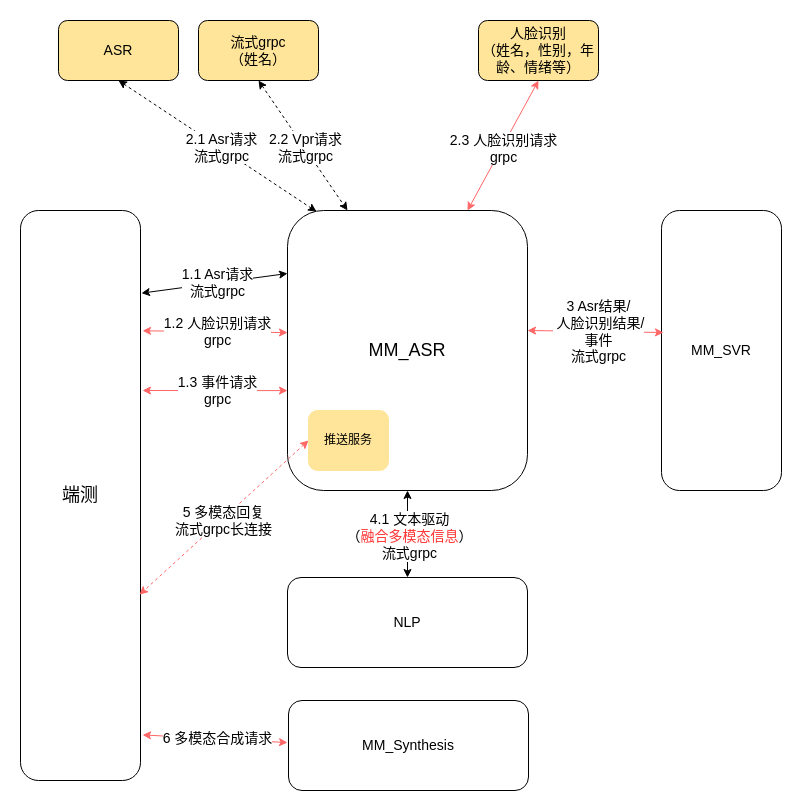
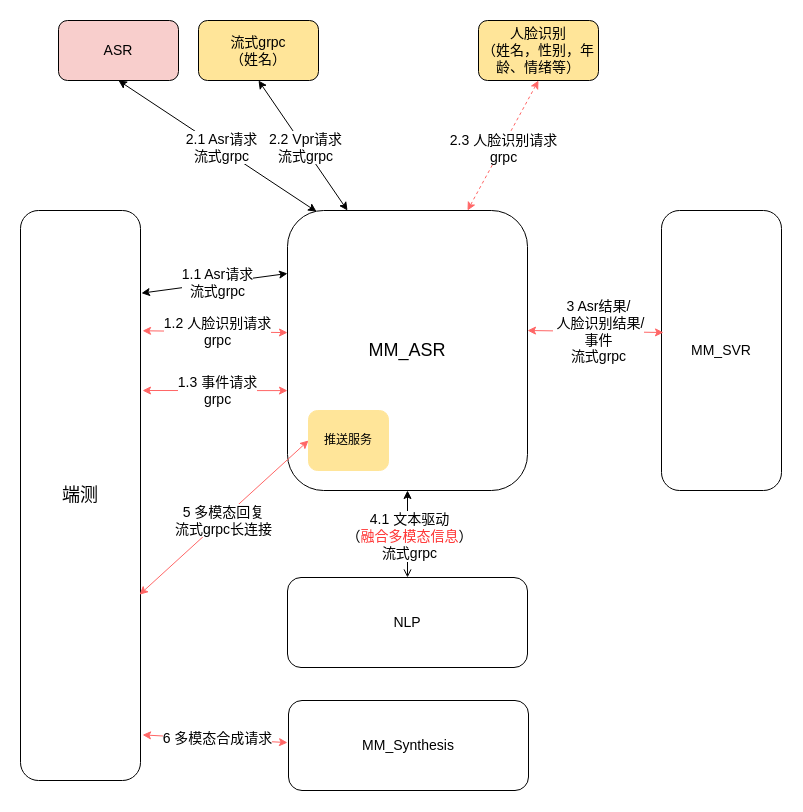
  <mxCell id="0" />
  <mxCell id="1" parent="0" />
  <mxCell id="2" value="&lt;font style=&quot;font-size: 18px&quot;&gt;端测&lt;/font&gt;" style="rounded=1;whiteSpace=wrap;html=1;" vertex="1" parent="1"><mxGeometry x="20" y="210" width="120" height="570" as="geometry" /></mxCell>
  <mxCell id="3" value="&lt;font style=&quot;font-size: 18px&quot;&gt;MM_ASR&lt;/font&gt;" style="rounded=1;whiteSpace=wrap;html=1;" vertex="1" parent="1"><mxGeometry x="287" y="210" width="240" height="280" as="geometry" /></mxCell>
  <mxCell id="4" value="&lt;font style=&quot;font-size: 14px&quot;&gt;MM_SVR&lt;/font&gt;" style="rounded=1;whiteSpace=wrap;html=1;" vertex="1" parent="1"><mxGeometry x="661" y="210" width="120" height="280" as="geometry" /></mxCell>
  <mxCell id="5" value="" style="endArrow=classic;startArrow=classic;html=1;exitX=1.008;exitY=0.145;exitDx=0;exitDy=0;exitPerimeter=0;" edge="1" parent="1" source="2"><mxGeometry width="50" height="50" relative="1" as="geometry"><mxPoint x="171" y="272.8" as="sourcePoint" /><mxPoint x="287" y="273" as="targetPoint" /></mxGeometry></mxCell>
  <mxCell id="6" value="&lt;font style=&quot;font-size: 14px&quot;&gt;1.1 Asr请求&lt;br&gt;流式grpc&lt;/font&gt;" style="edgeLabel;html=1;align=center;verticalAlign=middle;resizable=0;points=[];" vertex="1" connectable="0" parent="5"><mxGeometry x="0.027" y="1" relative="1" as="geometry"><mxPoint as="offset" /></mxGeometry></mxCell>
  <mxCell id="7" value="" style="endArrow=classic;startArrow=classic;html=1;strokeColor=#FF6666;exitX=1.017;exitY=0.211;exitDx=0;exitDy=0;exitPerimeter=0;" edge="1" parent="1" source="2"><mxGeometry width="50" height="50" relative="1" as="geometry"><mxPoint x="145" y="332" as="sourcePoint" /><mxPoint x="287" y="332.1" as="targetPoint" /></mxGeometry></mxCell>
  <mxCell id="8" value="&lt;font style=&quot;font-size: 14px&quot;&gt;1.2 人脸识别请求&lt;br&gt;grpc&lt;/font&gt;" style="edgeLabel;html=1;align=center;verticalAlign=middle;resizable=0;points=[];" vertex="1" connectable="0" parent="7"><mxGeometry x="0.027" y="1" relative="1" as="geometry"><mxPoint as="offset" /></mxGeometry></mxCell>
  <mxCell id="9" value="" style="endArrow=classic;startArrow=classic;html=1;strokeColor=#FF6666;" edge="1" parent="1"><mxGeometry width="50" height="50" relative="1" as="geometry"><mxPoint x="142" y="390" as="sourcePoint" /><mxPoint x="287" y="390.1" as="targetPoint" /></mxGeometry></mxCell>
  <mxCell id="10" value="&lt;font style=&quot;font-size: 14px&quot;&gt;1.3 事件请求&lt;br&gt;grpc&lt;/font&gt;" style="edgeLabel;html=1;align=center;verticalAlign=middle;resizable=0;points=[];" vertex="1" connectable="0" parent="9"><mxGeometry x="0.027" y="1" relative="1" as="geometry"><mxPoint as="offset" /></mxGeometry></mxCell>
- <mxCell id="11" value="&lt;font style=&quot;font-size: 14px&quot;&gt;ASR&lt;/font&gt;" style="rounded=1;whiteSpace=wrap;html=1;fillColor=#FFE599;" vertex="1" parent="1"><mxGeometry x="58" y="20" width="120" height="60" as="geometry" /></mxCell>
+ <mxCell id="11" value="&lt;font style=&quot;font-size: 14px&quot;&gt;ASR&lt;/font&gt;" style="rounded=1;whiteSpace=wrap;html=1;fillColor=#f8cecc;" vertex="1" parent="1"><mxGeometry x="58" y="20" width="120" height="60" as="geometry" /></mxCell>
  <mxCell id="12" value="&lt;font style=&quot;font-size: 14px&quot;&gt;流式grpc&lt;br&gt;（姓名）&lt;/font&gt;" style="rounded=1;whiteSpace=wrap;html=1;fillColor=#FFE599;" vertex="1" parent="1"><mxGeometry x="198" y="20" width="120" height="60" as="geometry" /></mxCell>
  <mxCell id="13" value="&lt;font style=&quot;font-size: 14px&quot;&gt;人脸识别&lt;br&gt;（姓名，性别，年龄、情绪等）&lt;/font&gt;" style="rounded=1;whiteSpace=wrap;html=1;fillColor=#FFE599;" vertex="1" parent="1"><mxGeometry x="478" y="20" width="120" height="60" as="geometry" /></mxCell>
- <mxCell id="14" value="" style="endArrow=classic;startArrow=classic;html=1;exitX=0.5;exitY=1;exitDx=0;exitDy=0;entryX=0.121;entryY=0.004;entryDx=0;entryDy=0;entryPerimeter=0;dashed=1;" edge="1" parent="1" source="11" target="3"><mxGeometry width="50" height="50" relative="1" as="geometry"><mxPoint x="148" y="140" as="sourcePoint" /><mxPoint x="267.04" y="142.1" as="targetPoint" /></mxGeometry></mxCell>
+ <mxCell id="14" value="" style="endArrow=classic;startArrow=classic;html=1;exitX=0.5;exitY=1;exitDx=0;exitDy=0;entryX=0.121;entryY=0.004;entryDx=0;entryDy=0;entryPerimeter=0;" edge="1" parent="1" source="11" target="3"><mxGeometry width="50" height="50" relative="1" as="geometry"><mxPoint x="148" y="140" as="sourcePoint" /><mxPoint x="267.04" y="142.1" as="targetPoint" /></mxGeometry></mxCell>
  <mxCell id="15" value="&lt;font style=&quot;font-size: 14px&quot;&gt;2.1 Asr请求&lt;br&gt;流式grpc&lt;/font&gt;" style="edgeLabel;html=1;align=center;verticalAlign=middle;resizable=0;points=[];" vertex="1" connectable="0" parent="14"><mxGeometry x="0.027" y="1" relative="1" as="geometry"><mxPoint as="offset" /></mxGeometry></mxCell>
- <mxCell id="16" value="" style="endArrow=classic;startArrow=classic;html=1;exitX=0.5;exitY=1;exitDx=0;exitDy=0;entryX=0.25;entryY=0;entryDx=0;entryDy=0;dashed=1;" edge="1" parent="1" source="12" target="3"><mxGeometry width="50" height="50" relative="1" as="geometry"><mxPoint x="128" y="90" as="sourcePoint" /><mxPoint x="326.04" y="221.12" as="targetPoint" /></mxGeometry></mxCell>
+ <mxCell id="16" value="" style="endArrow=classic;startArrow=classic;html=1;exitX=0.5;exitY=1;exitDx=0;exitDy=0;entryX=0.25;entryY=0;entryDx=0;entryDy=0;" edge="1" parent="1" source="12" target="3"><mxGeometry width="50" height="50" relative="1" as="geometry"><mxPoint x="128" y="90" as="sourcePoint" /><mxPoint x="326.04" y="221.12" as="targetPoint" /></mxGeometry></mxCell>
  <mxCell id="17" value="&lt;font style=&quot;font-size: 14px&quot;&gt;2.2 Vpr请求&lt;br&gt;流式grpc&lt;/font&gt;" style="edgeLabel;html=1;align=center;verticalAlign=middle;resizable=0;points=[];" vertex="1" connectable="0" parent="16"><mxGeometry x="0.027" y="1" relative="1" as="geometry"><mxPoint as="offset" /></mxGeometry></mxCell>
- <mxCell id="18" value="" style="endArrow=classic;startArrow=classic;html=1;exitX=0.5;exitY=1;exitDx=0;exitDy=0;entryX=0.75;entryY=0;entryDx=0;entryDy=0;strokeColor=#FF6666;" edge="1" parent="1" source="13" target="3"><mxGeometry width="50" height="50" relative="1" as="geometry"><mxPoint x="268" y="90" as="sourcePoint" /><mxPoint x="357" y="220" as="targetPoint" /></mxGeometry></mxCell>
+ <mxCell id="18" value="" style="endArrow=classic;startArrow=classic;html=1;exitX=0.5;exitY=1;exitDx=0;exitDy=0;entryX=0.75;entryY=0;entryDx=0;entryDy=0;strokeColor=#FF6666;dashed=1;" edge="1" parent="1" source="13" target="3"><mxGeometry width="50" height="50" relative="1" as="geometry"><mxPoint x="268" y="90" as="sourcePoint" /><mxPoint x="357" y="220" as="targetPoint" /></mxGeometry></mxCell>
  <mxCell id="19" value="&lt;font style=&quot;font-size: 14px&quot;&gt;2.3 人脸识别请求&lt;br&gt;grpc&lt;/font&gt;" style="edgeLabel;html=1;align=center;verticalAlign=middle;resizable=0;points=[];" vertex="1" connectable="0" parent="18"><mxGeometry x="0.027" y="1" relative="1" as="geometry"><mxPoint as="offset" /></mxGeometry></mxCell>
  <mxCell id="20" value="" style="endArrow=classic;startArrow=classic;html=1;exitX=1.008;exitY=0.145;exitDx=0;exitDy=0;exitPerimeter=0;strokeColor=#FF6666;" edge="1" parent="1"><mxGeometry width="50" height="50" relative="1" as="geometry"><mxPoint x="527" y="330" as="sourcePoint" /><mxPoint x="663" y="332" as="targetPoint" /></mxGeometry></mxCell>
  <mxCell id="21" value="&lt;font style=&quot;font-size: 14px&quot;&gt;3 Asr结果/&lt;br&gt;&amp;nbsp;人脸识别结果/&lt;br&gt;事件&lt;br&gt;流式grpc&lt;/font&gt;" style="edgeLabel;html=1;align=center;verticalAlign=middle;resizable=0;points=[];" vertex="1" connectable="0" parent="20"><mxGeometry x="0.027" y="1" relative="1" as="geometry"><mxPoint as="offset" /></mxGeometry></mxCell>
  <mxCell id="22" value="&lt;font style=&quot;font-size: 14px&quot;&gt;NLP&lt;/font&gt;" style="rounded=1;whiteSpace=wrap;html=1;" vertex="1" parent="1"><mxGeometry x="287" y="577" width="240" height="90" as="geometry" /></mxCell>
- <mxCell id="23" value="" style="endArrow=classic;startArrow=classic;html=1;exitX=0.5;exitY=1;exitDx=0;exitDy=0;entryX=0.5;entryY=0;entryDx=0;entryDy=0;" edge="1" parent="1" source="3" target="22"><mxGeometry width="50" height="50" relative="1" as="geometry"><mxPoint x="353" y="490" as="sourcePoint" /><mxPoint x="354" y="560" as="targetPoint" /></mxGeometry></mxCell>
+ <mxCell id="23" value="" style="endArrow=open;startArrow=classic;html=1;exitX=0.5;exitY=1;exitDx=0;exitDy=0;entryX=0.5;entryY=0;entryDx=0;entryDy=0;" edge="1" parent="1" source="3" target="22"><mxGeometry width="50" height="50" relative="1" as="geometry"><mxPoint x="353" y="490" as="sourcePoint" /><mxPoint x="354" y="560" as="targetPoint" /></mxGeometry></mxCell>
  <mxCell id="24" value="&lt;font style=&quot;font-size: 14px&quot;&gt;4.1 文本驱动&lt;br&gt;（&lt;font color=&quot;#ff3333&quot;&gt;融合多模态信息&lt;/font&gt;）&lt;br&gt;流式grpc&lt;/font&gt;" style="edgeLabel;html=1;align=center;verticalAlign=middle;resizable=0;points=[];" vertex="1" connectable="0" parent="23"><mxGeometry x="0.027" y="1" relative="1" as="geometry"><mxPoint as="offset" /></mxGeometry></mxCell>
- <mxCell id="25" value="" style="endArrow=classic;startArrow=classic;html=1;exitX=0;exitY=0.5;exitDx=0;exitDy=0;entryX=0.992;entryY=0.674;entryDx=0;entryDy=0;entryPerimeter=0;strokeColor=#FF6666;dashed=1;" edge="1" parent="1" source="27" target="2"><mxGeometry width="50" height="50" relative="1" as="geometry"><mxPoint x="357" y="500" as="sourcePoint" /><mxPoint x="358" y="570" as="targetPoint" /></mxGeometry></mxCell>
+ <mxCell id="25" value="" style="endArrow=classic;startArrow=classic;html=1;exitX=0;exitY=0.5;exitDx=0;exitDy=0;entryX=0.992;entryY=0.674;entryDx=0;entryDy=0;entryPerimeter=0;strokeColor=#FF6666;" edge="1" parent="1" source="27" target="2"><mxGeometry width="50" height="50" relative="1" as="geometry"><mxPoint x="357" y="500" as="sourcePoint" /><mxPoint x="358" y="570" as="targetPoint" /></mxGeometry></mxCell>
  <mxCell id="26" value="&lt;font style=&quot;font-size: 14px&quot;&gt;5 多模态回复&lt;br&gt;流式grpc长连接&lt;/font&gt;" style="edgeLabel;html=1;align=center;verticalAlign=middle;resizable=0;points=[];" vertex="1" connectable="0" parent="25"><mxGeometry x="0.027" y="1" relative="1" as="geometry"><mxPoint as="offset" /></mxGeometry></mxCell>
  <mxCell id="27" value="推送服务" style="rounded=1;whiteSpace=wrap;html=1;strokeColor=#FFE599;fillColor=#FFE599;" vertex="1" parent="1"><mxGeometry x="308" y="410" width="80" height="60" as="geometry" /></mxCell>
  <mxCell id="28" value="&lt;font style=&quot;font-size: 14px&quot;&gt;MM_Synthesis&lt;/font&gt;" style="rounded=1;whiteSpace=wrap;html=1;" vertex="1" parent="1"><mxGeometry x="288" y="700" width="240" height="90" as="geometry" /></mxCell>
  <mxCell id="29" value="" style="endArrow=classic;startArrow=classic;html=1;exitX=1.017;exitY=0.92;exitDx=0;exitDy=0;exitPerimeter=0;strokeColor=#FF6666;" edge="1" parent="1" source="2"><mxGeometry width="50" height="50" relative="1" as="geometry"><mxPoint x="167.96" y="740" as="sourcePoint" /><mxPoint x="287" y="742.1" as="targetPoint" /></mxGeometry></mxCell>
  <mxCell id="30" value="&lt;font style=&quot;font-size: 14px&quot;&gt;6 多模态合成请求&lt;/font&gt;" style="edgeLabel;html=1;align=center;verticalAlign=middle;resizable=0;points=[];" vertex="1" connectable="0" parent="29"><mxGeometry x="0.027" y="1" relative="1" as="geometry"><mxPoint as="offset" /></mxGeometry></mxCell>
